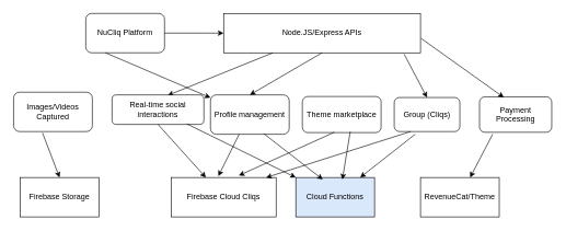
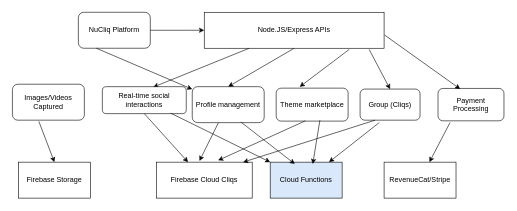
  <mxCell id="0" />
  <mxCell id="1" parent="0" />
  <mxCell id="2" value="NuCliq Platform" style="rounded=1;whiteSpace=wrap;html=1;" vertex="1" parent="1"><mxGeometry x="130" y="20" width="120" height="60" as="geometry" /></mxCell>
  <mxCell id="3" value="" style="endArrow=classic;html=1;rounded=0;exitX=1;exitY=0.5;exitDx=0;exitDy=0;entryX=0;entryY=0.5;entryDx=0;entryDy=0;" edge="1" parent="1" source="2" target="4"><mxGeometry width="50" height="50" relative="1" as="geometry"><mxPoint x="260" y="60" as="sourcePoint" /><mxPoint x="330" y="50" as="targetPoint" /><Array as="points"><mxPoint x="310" y="50" /></Array></mxGeometry></mxCell>
  <mxCell id="4" value="Node.JS/Express APIs" style="rounded=0;whiteSpace=wrap;html=1;" vertex="1" parent="1"><mxGeometry x="340" y="20" width="300" height="60" as="geometry" /></mxCell>
  <mxCell id="5" value="" style="endArrow=classic;html=1;rounded=0;exitX=0.25;exitY=1;exitDx=0;exitDy=0;entryX=0.606;entryY=0.018;entryDx=0;entryDy=0;entryPerimeter=0;" edge="1" parent="1" source="4" target="6"><mxGeometry width="50" height="50" relative="1" as="geometry"><mxPoint x="450" y="330" as="sourcePoint" /><mxPoint x="370" y="140" as="targetPoint" /></mxGeometry></mxCell>
  <mxCell id="6" value="Real-time social interactions " style="rounded=1;whiteSpace=wrap;html=1;" vertex="1" parent="1"><mxGeometry x="170" y="144.07" width="140" height="45" as="geometry" /></mxCell>
  <mxCell id="7" value="Profile management" style="rounded=1;whiteSpace=wrap;html=1;" vertex="1" parent="1"><mxGeometry x="320" y="144.07" width="120" height="60" as="geometry" /></mxCell>
  <mxCell id="8" value="" style="endArrow=classic;html=1;rounded=0;exitX=0.5;exitY=1;exitDx=0;exitDy=0;" edge="1" parent="1" source="6" target="9"><mxGeometry width="50" height="50" relative="1" as="geometry"><mxPoint x="450" y="330" as="sourcePoint" /><mxPoint x="290" y="310" as="targetPoint" /></mxGeometry></mxCell>
  <mxCell id="9" value="Firebase Cloud Cliqs" style="rounded=0;whiteSpace=wrap;html=1;" vertex="1" parent="1"><mxGeometry x="260" y="270" width="160" height="60" as="geometry" /></mxCell>
  <mxCell id="10" value="" style="endArrow=classic;html=1;rounded=0;exitX=0.5;exitY=1;exitDx=0;exitDy=0;entryX=0.5;entryY=0;entryDx=0;entryDy=0;" edge="1" parent="1" source="4" target="7"><mxGeometry width="50" height="50" relative="1" as="geometry"><mxPoint x="510" y="110" as="sourcePoint" /><mxPoint x="420" y="130" as="targetPoint" /></mxGeometry></mxCell>
  <mxCell id="11" value="" style="endArrow=classic;html=1;rounded=0;exitX=0.362;exitY=1.009;exitDx=0;exitDy=0;exitPerimeter=0;entryX=0.45;entryY=-0.033;entryDx=0;entryDy=0;entryPerimeter=0;" edge="1" parent="1" source="7" target="9"><mxGeometry width="50" height="50" relative="1" as="geometry"><mxPoint x="450" y="330" as="sourcePoint" /><mxPoint x="500" y="280" as="targetPoint" /></mxGeometry></mxCell>
+ <mxCell id="12" value="" style="endArrow=classic;html=1;rounded=0;exitX=0.806;exitY=1.033;exitDx=0;exitDy=0;exitPerimeter=0;entryX=0.327;entryY=-0.04;entryDx=0;entryDy=0;entryPerimeter=0;" edge="1" parent="1" source="4" target="13"><mxGeometry width="50" height="50" relative="1" as="geometry"><mxPoint x="540" y="120" as="sourcePoint" /><mxPoint x="560" y="140" as="targetPoint" /></mxGeometry></mxCell>
  <mxCell id="13" value="Theme marketplace" style="rounded=1;whiteSpace=wrap;html=1;" vertex="1" parent="1"><mxGeometry x="460" y="146.56" width="120" height="55" as="geometry" /></mxCell>
  <mxCell id="14" value="" style="endArrow=classic;html=1;rounded=0;exitX=0.407;exitY=0.99;exitDx=0;exitDy=0;exitPerimeter=0;entryX=0.645;entryY=-0.05;entryDx=0;entryDy=0;entryPerimeter=0;" edge="1" parent="1" source="13" target="9"><mxGeometry width="50" height="50" relative="1" as="geometry"><mxPoint x="410" y="470" as="sourcePoint" /><mxPoint x="460" y="420" as="targetPoint" /></mxGeometry></mxCell>
  <mxCell id="15" value="Group (Cliqs)" style="rounded=1;whiteSpace=wrap;html=1;" vertex="1" parent="1"><mxGeometry x="600" y="148.13" width="100" height="51.87" as="geometry" /></mxCell>
  <mxCell id="16" value="" style="endArrow=classic;html=1;rounded=0;exitX=0.917;exitY=1.033;exitDx=0;exitDy=0;exitPerimeter=0;entryX=0.5;entryY=0;entryDx=0;entryDy=0;" edge="1" parent="1" source="4" target="15"><mxGeometry width="50" height="50" relative="1" as="geometry"><mxPoint x="620" y="100" as="sourcePoint" /><mxPoint x="670" y="50" as="targetPoint" /></mxGeometry></mxCell>
  <mxCell id="17" value="" style="endArrow=classic;html=1;rounded=0;exitX=0.25;exitY=1;exitDx=0;exitDy=0;entryX=0.905;entryY=0;entryDx=0;entryDy=0;entryPerimeter=0;" edge="1" parent="1" source="15" target="9"><mxGeometry width="50" height="50" relative="1" as="geometry"><mxPoint x="450" y="330" as="sourcePoint" /><mxPoint x="540" y="390" as="targetPoint" /></mxGeometry></mxCell>
  <mxCell id="18" value="Images/Videos Captured" style="rounded=1;whiteSpace=wrap;html=1;" vertex="1" parent="1"><mxGeometry x="20" y="140" width="120" height="60" as="geometry" /></mxCell>
  <mxCell id="19" value="" style="endArrow=classic;html=1;rounded=0;exitX=0.25;exitY=1;exitDx=0;exitDy=0;" edge="1" parent="1" source="2" target="7"><mxGeometry width="50" height="50" relative="1" as="geometry"><mxPoint x="80" y="100" as="sourcePoint" /><mxPoint x="100" y="160" as="targetPoint" /></mxGeometry></mxCell>
  <mxCell id="20" value="" style="endArrow=classic;html=1;rounded=0;exitX=0.367;exitY=1.033;exitDx=0;exitDy=0;exitPerimeter=0;" edge="1" parent="1" source="18"><mxGeometry width="50" height="50" relative="1" as="geometry"><mxPoint y="250" as="sourcePoint" x="60" /><mxPoint x="90" y="270" as="targetPoint" /></mxGeometry></mxCell>
  <mxCell id="21" value="Firebase Storage" style="rounded=0;whiteSpace=wrap;html=1;" vertex="1" parent="1"><mxGeometry x="30" y="270" width="120" height="60" as="geometry" /></mxCell>
  <mxCell id="22" value="Cloud Functions" style="rounded=0;whiteSpace=wrap;html=1;fillColor=#dae8fc;" vertex="1" parent="1"><mxGeometry x="450" y="270" width="120" height="60" as="geometry" /></mxCell>
  <mxCell id="23" value="" style="endArrow=classic;html=1;rounded=0;exitX=0.814;exitY=0.982;exitDx=0;exitDy=0;exitPerimeter=0;entryX=0;entryY=0;entryDx=0;entryDy=0;" edge="1" parent="1" source="6" target="22"><mxGeometry width="50" height="50" relative="1" as="geometry"><mxPoint x="200" y="270" as="sourcePoint" /><mxPoint x="250" y="220" as="targetPoint" /></mxGeometry></mxCell>
  <mxCell id="24" value="" style="endArrow=classic;html=1;rounded=0;exitX=0.675;exitY=0.982;exitDx=0;exitDy=0;exitPerimeter=0;entryX=0.342;entryY=0.05;entryDx=0;entryDy=0;entryPerimeter=0;" edge="1" parent="1" source="7" target="22"><mxGeometry width="50" height="50" relative="1" as="geometry"><mxPoint x="310" y="440" as="sourcePoint" /><mxPoint x="360" y="390" as="targetPoint" /></mxGeometry></mxCell>
  <mxCell id="25" value="" style="endArrow=classic;html=1;rounded=0;exitX=0.608;exitY=0.972;exitDx=0;exitDy=0;exitPerimeter=0;entryX=0.592;entryY=0.05;entryDx=0;entryDy=0;entryPerimeter=0;" edge="1" parent="1" source="13" target="22"><mxGeometry width="50" height="50" relative="1" as="geometry"><mxPoint x="450" y="490" as="sourcePoint" /><mxPoint x="500" y="440" as="targetPoint" /></mxGeometry></mxCell>
  <mxCell id="26" value="" style="endArrow=classic;html=1;rounded=0;exitX=0.32;exitY=1.077;exitDx=0;exitDy=0;exitPerimeter=0;" edge="1" parent="1" source="15" target="22"><mxGeometry width="50" height="50" relative="1" as="geometry"><mxPoint x="550" y="400" as="sourcePoint" /><mxPoint x="600" y="350" as="targetPoint" /></mxGeometry></mxCell>
- <mxCell id="27" value="RevenueCat/Theme" style="rounded=0;whiteSpace=wrap;html=1;" vertex="1" parent="1"><mxGeometry x="640" y="270" width="120" height="60" as="geometry" /></mxCell>
+ <mxCell id="27" value="RevenueCat/Stripe" style="rounded=0;whiteSpace=wrap;html=1;" vertex="1" parent="1"><mxGeometry x="640" y="270" width="120" height="60" as="geometry" /></mxCell>
  <mxCell id="28" value="Payment Processing" style="rounded=1;whiteSpace=wrap;html=1;" vertex="1" parent="1"><mxGeometry x="730" y="147.06" width="110" height="54" as="geometry" /></mxCell>
  <mxCell id="29" value="" style="endArrow=classic;html=1;rounded=0;exitX=1.003;exitY=0.633;exitDx=0;exitDy=0;exitPerimeter=0;entryX=0.336;entryY=0.017;entryDx=0;entryDy=0;entryPerimeter=0;" edge="1" parent="1" source="4" target="28"><mxGeometry width="50" height="50" relative="1" as="geometry"><mxPoint x="670" y="120" as="sourcePoint" /><mxPoint x="720" y="70" as="targetPoint" /></mxGeometry></mxCell>
  <mxCell id="30" value="" style="endArrow=classic;html=1;rounded=0;exitX=0.182;exitY=1.054;exitDx=0;exitDy=0;exitPerimeter=0;" edge="1" parent="1" source="28" target="27"><mxGeometry width="50" height="50" relative="1" as="geometry"><mxPoint x="660" y="410" as="sourcePoint" /><mxPoint x="710" y="360" as="targetPoint" /></mxGeometry></mxCell>
